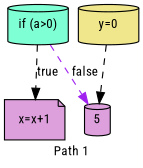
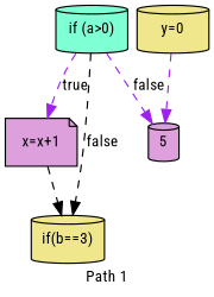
  digraph {
    fontname="Roboto Condensed"
    fontsize=12
    label="Path 1"
    nodesep=0.1
    node [fillcolor=plum fontname="Roboto Condensed" fontsize=12 shape=cylinder style=filled]
    edge [color=black fontname="Roboto Condensed" fontsize=12 style=dashed]
    n1 [fillcolor=aquamarine label="if (a>0)"]
    n2 [label="x=x+1" shape=note]
+   n3 [fillcolor=khaki label="if(b==3)"]
    5 [height=0.3 width=0.3]
    n5 [fillcolor=khaki label="y=0"]
-   n1 -> n2 [label=true]
+   n1 -> n2 [color=purple label=true]
+   n1 -> n3 [label=false]
    n1 -> 5 [color=purple label=false]
-   n5 -> 5
+   n2 -> n3
+   n5 -> 5 [color=purple]
  }
